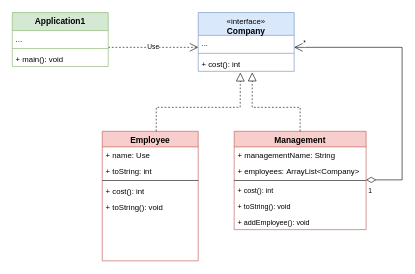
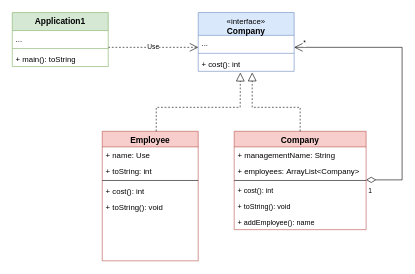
  <mxCell id="0" />
  <mxCell id="1" parent="0" />
- <mxCell id="2" value="Management" style="swimlane;fontStyle=1;align=center;verticalAlign=top;childLayout=stackLayout;horizontal=1;startSize=26;horizontalStack=0;resizeParent=1;resizeLast=0;collapsible=1;marginBottom=0;rounded=0;shadow=0;strokeWidth=1;fillColor=#f8cecc;strokeColor=#b85450;fontSize=14;" parent="1" vertex="1"><mxGeometry x="390" y="218" width="220" height="164" as="geometry"><mxRectangle x="130" y="380" width="160" height="26" as="alternateBounds" /></mxGeometry></mxCell>
+ <mxCell id="2" value="Company" style="swimlane;fontStyle=1;align=center;verticalAlign=top;childLayout=stackLayout;horizontal=1;startSize=26;horizontalStack=0;resizeParent=1;resizeLast=0;collapsible=1;marginBottom=0;rounded=0;shadow=0;strokeWidth=1;fillColor=#f8cecc;strokeColor=#b85450;fontSize=14;" parent="1" vertex="1"><mxGeometry x="390" y="218" width="220" height="164" as="geometry"><mxRectangle x="130" y="380" width="160" height="26" as="alternateBounds" /></mxGeometry></mxCell>
  <mxCell id="3" value="+ managementName: String" style="text;align=left;verticalAlign=top;spacingLeft=4;spacingRight=4;overflow=hidden;rotatable=0;points=[[0,0.5],[1,0.5]];portConstraint=eastwest;fontSize=13;" parent="2" vertex="1"><mxGeometry y="26" width="220" height="26" as="geometry" /></mxCell>
  <mxCell id="4" value="+ employees: ArrayList&lt;Company&gt;" style="text;align=left;verticalAlign=top;spacingLeft=4;spacingRight=4;overflow=hidden;rotatable=0;points=[[0,0.5],[1,0.5]];portConstraint=eastwest;rounded=0;shadow=0;html=0;fontSize=13;" parent="2" vertex="1"><mxGeometry y="52" width="220" height="26" as="geometry" /></mxCell>
  <mxCell id="5" value="" style="line;html=1;strokeWidth=1;align=left;verticalAlign=middle;spacingTop=-1;spacingLeft=3;spacingRight=3;rotatable=0;labelPosition=right;points=[];portConstraint=eastwest;" parent="2" vertex="1"><mxGeometry y="78" width="220" height="8" as="geometry" /></mxCell>
  <mxCell id="6" value="+ cost(): int" style="text;align=left;verticalAlign=top;spacingLeft=4;spacingRight=4;overflow=hidden;rotatable=0;points=[[0,0.5],[1,0.5]];portConstraint=eastwest;fontStyle=0" parent="2" vertex="1"><mxGeometry y="86" width="220" height="26" as="geometry" /></mxCell>
  <mxCell id="7" value="+ toString(): void" style="text;align=left;verticalAlign=top;spacingLeft=4;spacingRight=4;overflow=hidden;rotatable=0;points=[[0,0.5],[1,0.5]];portConstraint=eastwest;" parent="2" vertex="1"><mxGeometry y="112" width="220" height="26" as="geometry" /></mxCell>
- <mxCell id="8" value="+ addEmployee(): void" style="text;align=left;verticalAlign=top;spacingLeft=4;spacingRight=4;overflow=hidden;rotatable=0;points=[[0,0.5],[1,0.5]];portConstraint=eastwest;fontStyle=0" vertex="1" parent="2"><mxGeometry y="138" width="220" height="26" as="geometry" /></mxCell>
+ <mxCell id="8" value="+ addEmployee(): name" style="text;align=left;verticalAlign=top;spacingLeft=4;spacingRight=4;overflow=hidden;rotatable=0;points=[[0,0.5],[1,0.5]];portConstraint=eastwest;fontStyle=0" vertex="1" parent="2"><mxGeometry y="138" width="220" height="26" as="geometry" /></mxCell>
  <mxCell id="9" value="Employee" style="swimlane;fontStyle=1;align=center;verticalAlign=top;childLayout=stackLayout;horizontal=1;startSize=26;horizontalStack=0;resizeParent=1;resizeLast=0;collapsible=1;marginBottom=0;rounded=0;shadow=0;strokeWidth=1;fillColor=#f8cecc;strokeColor=#b85450;fontSize=14;" parent="1" vertex="1"><mxGeometry x="170" y="218" width="160" height="216" as="geometry"><mxRectangle x="550" y="140" width="160" height="26" as="alternateBounds" /></mxGeometry></mxCell>
  <mxCell id="10" value="+ name: Use" style="text;align=left;verticalAlign=top;spacingLeft=4;spacingRight=4;overflow=hidden;rotatable=0;points=[[0,0.5],[1,0.5]];portConstraint=eastwest;fontSize=13;" parent="9" vertex="1"><mxGeometry y="26" width="160" height="26" as="geometry" /></mxCell>
  <mxCell id="11" value="+ toString: int" style="text;align=left;verticalAlign=top;spacingLeft=4;spacingRight=4;overflow=hidden;rotatable=0;points=[[0,0.5],[1,0.5]];portConstraint=eastwest;rounded=0;shadow=0;html=0;fontSize=13;" parent="9" vertex="1"><mxGeometry y="52" width="160" height="26" as="geometry" /></mxCell>
  <mxCell id="12" value="" style="line;html=1;strokeWidth=1;align=left;verticalAlign=middle;spacingTop=-1;spacingLeft=3;spacingRight=3;rotatable=0;labelPosition=right;points=[];portConstraint=eastwest;" parent="9" vertex="1"><mxGeometry y="78" width="160" height="8" as="geometry" /></mxCell>
  <mxCell id="13" value="+ cost(): int" style="text;align=left;verticalAlign=top;spacingLeft=4;spacingRight=4;overflow=hidden;rotatable=0;points=[[0,0.5],[1,0.5]];portConstraint=eastwest;fontSize=13;" parent="9" vertex="1"><mxGeometry y="86" width="160" height="26" as="geometry" /></mxCell>
  <mxCell id="14" value="+ toString(): void" style="text;align=left;verticalAlign=top;spacingLeft=4;spacingRight=4;overflow=hidden;rotatable=0;points=[[0,0.5],[1,0.5]];portConstraint=eastwest;fontSize=13;" parent="9" vertex="1"><mxGeometry y="112" width="160" height="26" as="geometry" /></mxCell>
  <mxCell id="15" value="&lt;div style=&quot;font-size: 13px;&quot;&gt;&lt;span style=&quot;font-weight: 400;&quot;&gt;«interface»&lt;/span&gt;&lt;br style=&quot;font-weight: 400;&quot;&gt;&lt;b&gt;&lt;font style=&quot;font-size: 14px;&quot;&gt;Company&lt;/font&gt;&lt;/b&gt;&lt;br&gt;&lt;/div&gt;" style="swimlane;fontStyle=1;align=center;verticalAlign=top;childLayout=stackLayout;horizontal=1;startSize=38;horizontalStack=0;resizeParent=1;resizeParentMax=0;resizeLast=0;collapsible=1;marginBottom=0;whiteSpace=wrap;html=1;fillColor=#dae8fc;strokeColor=#6c8ebf;" vertex="1" parent="1"><mxGeometry x="330" y="20" width="160" height="98" as="geometry"><mxRectangle x="390" y="42" width="100" height="50" as="alternateBounds" /></mxGeometry></mxCell>
  <mxCell id="16" value="&lt;font style=&quot;font-size: 13px;&quot;&gt;...&lt;/font&gt;" style="text;strokeColor=none;fillColor=none;align=left;verticalAlign=top;spacingLeft=4;spacingRight=4;overflow=hidden;rotatable=0;points=[[0,0.5],[1,0.5]];portConstraint=eastwest;whiteSpace=wrap;html=1;" vertex="1" parent="15"><mxGeometry y="38" width="160" height="26" as="geometry" /></mxCell>
  <mxCell id="17" value="" style="line;strokeWidth=1;fillColor=none;align=left;verticalAlign=middle;spacingTop=-1;spacingLeft=3;spacingRight=3;rotatable=0;labelPosition=right;points=[];portConstraint=eastwest;strokeColor=inherit;" vertex="1" parent="15"><mxGeometry y="64" width="160" height="8" as="geometry" /></mxCell>
  <mxCell id="18" value="&lt;span style=&quot;font-size: 13px; text-wrap: nowrap;&quot;&gt;+ cost(): int&lt;/span&gt;" style="text;strokeColor=none;fillColor=none;align=left;verticalAlign=top;spacingLeft=4;spacingRight=4;overflow=hidden;rotatable=0;points=[[0,0.5],[1,0.5]];portConstraint=eastwest;whiteSpace=wrap;html=1;" vertex="1" parent="15"><mxGeometry y="72" width="160" height="26" as="geometry" /></mxCell>
  <mxCell id="19" value="" style="endArrow=block;dashed=1;endFill=0;endSize=12;html=1;rounded=0;entryX=0.439;entryY=1.084;entryDx=0;entryDy=0;entryPerimeter=0;" edge="1" parent="1" target="18"><mxGeometry width="160" relative="1" as="geometry"><mxPoint x="260" y="218" as="sourcePoint" /><mxPoint x="410" y="148" as="targetPoint" /><Array as="points"><mxPoint x="260" y="178" /><mxPoint x="400" y="178" /></Array></mxGeometry></mxCell>
  <mxCell id="20" value="" style="endArrow=block;dashed=1;endFill=0;endSize=12;html=1;rounded=0;entryX=0.563;entryY=1.077;entryDx=0;entryDy=0;entryPerimeter=0;" edge="1" parent="1" target="18"><mxGeometry width="160" relative="1" as="geometry"><mxPoint x="500" y="218" as="sourcePoint" /><mxPoint x="420" y="138" as="targetPoint" /><Array as="points"><mxPoint x="500" y="178" /><mxPoint x="420" y="178" /></Array></mxGeometry></mxCell>
  <mxCell id="21" value="" style="endArrow=open;html=1;endSize=12;startArrow=diamondThin;startSize=14;startFill=0;edgeStyle=orthogonalEdgeStyle;rounded=0;" edge="1" parent="1"><mxGeometry relative="1" as="geometry"><mxPoint x="610" y="299" as="sourcePoint" /><mxPoint x="490" y="78" as="targetPoint" /><Array as="points"><mxPoint x="670" y="299" /></Array></mxGeometry></mxCell>
  <mxCell id="22" value="1" style="edgeLabel;resizable=0;html=1;align=right;verticalAlign=top;" connectable="0" vertex="1" parent="21"><mxGeometry x="1" relative="1" as="geometry"><mxPoint x="130" y="226" as="offset" /></mxGeometry></mxCell>
  <mxCell id="23" value="*" style="edgeLabel;resizable=0;html=1;align=right;verticalAlign=top;" connectable="0" vertex="1" parent="21"><mxGeometry x="1" relative="1" as="geometry"><mxPoint x="20" y="-20" as="offset" /></mxGeometry></mxCell>
  <mxCell id="24" value="Use" style="endArrow=open;endSize=12;dashed=1;html=1;rounded=0;" edge="1" parent="1"><mxGeometry width="160" relative="1" as="geometry"><mxPoint x="180" y="78" as="sourcePoint" /><mxPoint x="330" y="78" as="targetPoint" /></mxGeometry></mxCell>
  <mxCell id="25" value="&lt;div style=&quot;font-size: 13px;&quot;&gt;&lt;b style=&quot;font-size: 12px;&quot;&gt;&lt;font style=&quot;font-size: 14px;&quot;&gt;Application1&lt;/font&gt;&lt;/b&gt;&lt;br&gt;&lt;/div&gt;" style="swimlane;fontStyle=1;align=center;verticalAlign=top;childLayout=stackLayout;horizontal=1;startSize=30;horizontalStack=0;resizeParent=1;resizeParentMax=0;resizeLast=0;collapsible=1;marginBottom=0;whiteSpace=wrap;html=1;fillColor=#d5e8d4;strokeColor=#82b366;" vertex="1" parent="1"><mxGeometry x="20" y="20" width="160" height="90" as="geometry"><mxRectangle x="390" y="42" width="100" height="50" as="alternateBounds" /></mxGeometry></mxCell>
  <mxCell id="26" value="&lt;font style=&quot;font-size: 13px;&quot;&gt;...&lt;/font&gt;" style="text;strokeColor=none;fillColor=none;align=left;verticalAlign=top;spacingLeft=4;spacingRight=4;overflow=hidden;rotatable=0;points=[[0,0.5],[1,0.5]];portConstraint=eastwest;whiteSpace=wrap;html=1;" vertex="1" parent="25"><mxGeometry y="30" width="160" height="26" as="geometry" /></mxCell>
  <mxCell id="27" value="" style="line;strokeWidth=1;fillColor=none;align=left;verticalAlign=middle;spacingTop=-1;spacingLeft=3;spacingRight=3;rotatable=0;labelPosition=right;points=[];portConstraint=eastwest;strokeColor=inherit;" vertex="1" parent="25"><mxGeometry y="56" width="160" height="8" as="geometry" /></mxCell>
- <mxCell id="28" value="&lt;span style=&quot;font-size: 13px;&quot;&gt;+ main(): void&lt;/span&gt;" style="text;strokeColor=none;fillColor=none;align=left;verticalAlign=top;spacingLeft=4;spacingRight=4;overflow=hidden;rotatable=0;points=[[0,0.5],[1,0.5]];portConstraint=eastwest;whiteSpace=wrap;html=1;" vertex="1" parent="25"><mxGeometry y="64" width="160" height="26" as="geometry" /></mxCell>
+ <mxCell id="28" value="&lt;span style=&quot;font-size: 13px;&quot;&gt;+ main(): toString&lt;/span&gt;" style="text;strokeColor=none;fillColor=none;align=left;verticalAlign=top;spacingLeft=4;spacingRight=4;overflow=hidden;rotatable=0;points=[[0,0.5],[1,0.5]];portConstraint=eastwest;whiteSpace=wrap;html=1;" vertex="1" parent="25"><mxGeometry y="64" width="160" height="26" as="geometry" /></mxCell>
